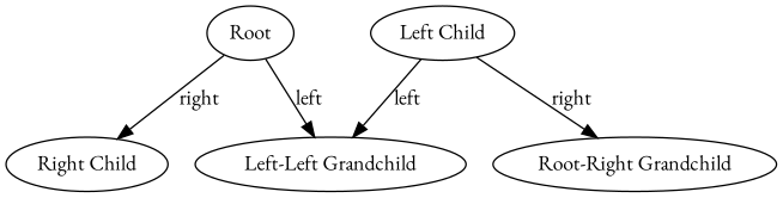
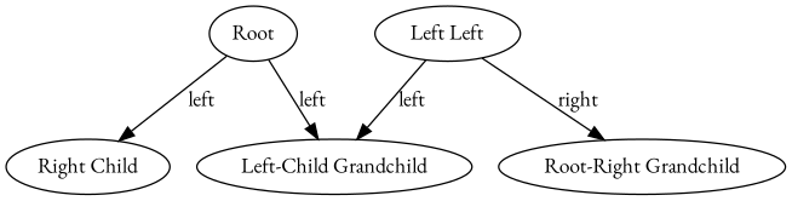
  digraph {
    fontname="EB Garamond"
    node [fontname="EB Garamond"]
    edge [fontname="EB Garamond"]
    n1 [label=Root]
    n2 [label="Right Child"]
-   n3 [label="Left-Left Grandchild"]
-   n4 [label="Left Child"]
+   n3 [label="Left-Child Grandchild"]
+   n4 [label="Left Left"]
    n5 [label="Root-Right Grandchild"]
-   n1 -> n2 [label=right]
+   n1 -> n2 [label=left]
    n1 -> n3 [label=left]
    n4 -> n3 [label=left]
    n4 -> n5 [label=right]
  }
